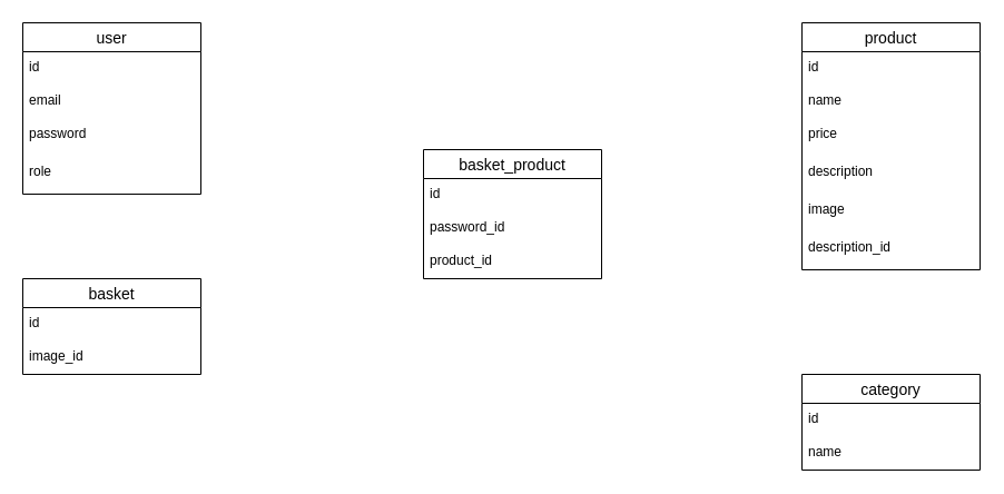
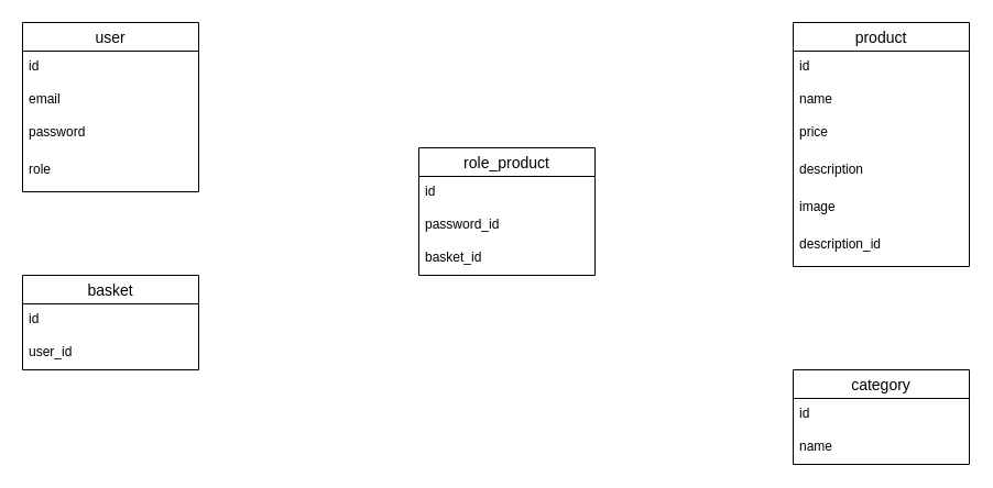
  <mxCell id="0" />
  <mxCell id="1" parent="0" />
  <mxCell id="2" value="user" style="swimlane;fontStyle=0;childLayout=stackLayout;horizontal=1;startSize=26;horizontalStack=0;resizeParent=1;resizeParentMax=0;resizeLast=0;collapsible=1;marginBottom=0;align=center;fontSize=14;" parent="1" vertex="1"><mxGeometry x="20" y="20" width="160" height="154" as="geometry" /></mxCell>
  <mxCell id="3" value="id" style="text;strokeColor=none;fillColor=none;spacingLeft=4;spacingRight=4;overflow=hidden;rotatable=0;points=[[0,0.5],[1,0.5]];portConstraint=eastwest;fontSize=12;" parent="2" vertex="1"><mxGeometry y="26" width="160" height="30" as="geometry" /></mxCell>
  <mxCell id="4" value="email" style="text;strokeColor=none;fillColor=none;spacingLeft=4;spacingRight=4;overflow=hidden;rotatable=0;points=[[0,0.5],[1,0.5]];portConstraint=eastwest;fontSize=12;" parent="2" vertex="1"><mxGeometry y="56" width="160" height="30" as="geometry" /></mxCell>
  <mxCell id="5" value="password" style="text;strokeColor=none;fillColor=none;spacingLeft=4;spacingRight=4;overflow=hidden;rotatable=0;points=[[0,0.5],[1,0.5]];portConstraint=eastwest;fontSize=12;" parent="2" vertex="1"><mxGeometry y="86" width="160" height="34" as="geometry" /></mxCell>
  <mxCell id="6" value="role" style="text;strokeColor=none;fillColor=none;spacingLeft=4;spacingRight=4;overflow=hidden;rotatable=0;points=[[0,0.5],[1,0.5]];portConstraint=eastwest;fontSize=12;" parent="2" vertex="1"><mxGeometry y="120" width="160" height="34" as="geometry" /></mxCell>
  <mxCell id="7" value="basket" style="swimlane;fontStyle=0;childLayout=stackLayout;horizontal=1;startSize=26;horizontalStack=0;resizeParent=1;resizeParentMax=0;resizeLast=0;collapsible=1;marginBottom=0;align=center;fontSize=14;" parent="1" vertex="1"><mxGeometry x="20" y="250" width="160" height="86" as="geometry" /></mxCell>
  <mxCell id="8" value="id" style="text;strokeColor=none;fillColor=none;spacingLeft=4;spacingRight=4;overflow=hidden;rotatable=0;points=[[0,0.5],[1,0.5]];portConstraint=eastwest;fontSize=12;" parent="7" vertex="1"><mxGeometry y="26" width="160" height="30" as="geometry" /></mxCell>
- <mxCell id="9" value="image_id" style="text;strokeColor=none;fillColor=none;spacingLeft=4;spacingRight=4;overflow=hidden;rotatable=0;points=[[0,0.5],[1,0.5]];portConstraint=eastwest;fontSize=12;" parent="7" vertex="1"><mxGeometry y="56" width="160" height="30" as="geometry" /></mxCell>
+ <mxCell id="9" value="user_id" style="text;strokeColor=none;fillColor=none;spacingLeft=4;spacingRight=4;overflow=hidden;rotatable=0;points=[[0,0.5],[1,0.5]];portConstraint=eastwest;fontSize=12;" parent="7" vertex="1"><mxGeometry y="56" width="160" height="30" as="geometry" /></mxCell>
  <mxCell id="10" value="product" style="swimlane;fontStyle=0;childLayout=stackLayout;horizontal=1;startSize=26;horizontalStack=0;resizeParent=1;resizeParentMax=0;resizeLast=0;collapsible=1;marginBottom=0;align=center;fontSize=14;" parent="1" vertex="1"><mxGeometry x="720" y="20" width="160" height="222" as="geometry" /></mxCell>
  <mxCell id="11" value="id" style="text;strokeColor=none;fillColor=none;spacingLeft=4;spacingRight=4;overflow=hidden;rotatable=0;points=[[0,0.5],[1,0.5]];portConstraint=eastwest;fontSize=12;" parent="10" vertex="1"><mxGeometry y="26" width="160" height="30" as="geometry" /></mxCell>
  <mxCell id="12" value="name" style="text;strokeColor=none;fillColor=none;spacingLeft=4;spacingRight=4;overflow=hidden;rotatable=0;points=[[0,0.5],[1,0.5]];portConstraint=eastwest;fontSize=12;" parent="10" vertex="1"><mxGeometry y="56" width="160" height="30" as="geometry" /></mxCell>
  <mxCell id="13" value="price" style="text;strokeColor=none;fillColor=none;spacingLeft=4;spacingRight=4;overflow=hidden;rotatable=0;points=[[0,0.5],[1,0.5]];portConstraint=eastwest;fontSize=12;" parent="10" vertex="1"><mxGeometry y="86" width="160" height="34" as="geometry" /></mxCell>
  <mxCell id="14" value="description" style="text;strokeColor=none;fillColor=none;spacingLeft=4;spacingRight=4;overflow=hidden;rotatable=0;points=[[0,0.5],[1,0.5]];portConstraint=eastwest;fontSize=12;" parent="10" vertex="1"><mxGeometry y="120" width="160" height="34" as="geometry" /></mxCell>
  <mxCell id="15" value="image" style="text;strokeColor=none;fillColor=none;spacingLeft=4;spacingRight=4;overflow=hidden;rotatable=0;points=[[0,0.5],[1,0.5]];portConstraint=eastwest;fontSize=12;" parent="10" vertex="1"><mxGeometry y="154" width="160" height="34" as="geometry" /></mxCell>
  <mxCell id="16" value="description_id" style="text;strokeColor=none;fillColor=none;spacingLeft=4;spacingRight=4;overflow=hidden;rotatable=0;points=[[0,0.5],[1,0.5]];portConstraint=eastwest;fontSize=12;" parent="10" vertex="1"><mxGeometry y="188" width="160" height="34" as="geometry" /></mxCell>
  <mxCell id="17" value="category" style="swimlane;fontStyle=0;childLayout=stackLayout;horizontal=1;startSize=26;horizontalStack=0;resizeParent=1;resizeParentMax=0;resizeLast=0;collapsible=1;marginBottom=0;align=center;fontSize=14;" parent="1" vertex="1"><mxGeometry x="720" y="336" width="160" height="86" as="geometry" /></mxCell>
  <mxCell id="18" value="id" style="text;strokeColor=none;fillColor=none;spacingLeft=4;spacingRight=4;overflow=hidden;rotatable=0;points=[[0,0.5],[1,0.5]];portConstraint=eastwest;fontSize=12;" parent="17" vertex="1"><mxGeometry y="26" width="160" height="30" as="geometry" /></mxCell>
  <mxCell id="19" value="name" style="text;strokeColor=none;fillColor=none;spacingLeft=4;spacingRight=4;overflow=hidden;rotatable=0;points=[[0,0.5],[1,0.5]];portConstraint=eastwest;fontSize=12;" parent="17" vertex="1"><mxGeometry y="56" width="160" height="30" as="geometry" /></mxCell>
- <mxCell id="20" value="basket_product" style="swimlane;fontStyle=0;childLayout=stackLayout;horizontal=1;startSize=26;horizontalStack=0;resizeParent=1;resizeParentMax=0;resizeLast=0;collapsible=1;marginBottom=0;align=center;fontSize=14;" parent="1" vertex="1"><mxGeometry x="380" y="134" width="160" height="116" as="geometry" /></mxCell>
+ <mxCell id="20" value="role_product" style="swimlane;fontStyle=0;childLayout=stackLayout;horizontal=1;startSize=26;horizontalStack=0;resizeParent=1;resizeParentMax=0;resizeLast=0;collapsible=1;marginBottom=0;align=center;fontSize=14;" parent="1" vertex="1"><mxGeometry x="380" y="134" width="160" height="116" as="geometry" /></mxCell>
  <mxCell id="21" value="id" style="text;strokeColor=none;fillColor=none;spacingLeft=4;spacingRight=4;overflow=hidden;rotatable=0;points=[[0,0.5],[1,0.5]];portConstraint=eastwest;fontSize=12;" parent="20" vertex="1"><mxGeometry y="26" width="160" height="30" as="geometry" /></mxCell>
  <mxCell id="22" value="password_id" style="text;strokeColor=none;fillColor=none;spacingLeft=4;spacingRight=4;overflow=hidden;rotatable=0;points=[[0,0.5],[1,0.5]];portConstraint=eastwest;fontSize=12;" parent="20" vertex="1"><mxGeometry y="56" width="160" height="30" as="geometry" /></mxCell>
- <mxCell id="23" value="product_id" style="text;strokeColor=none;fillColor=none;spacingLeft=4;spacingRight=4;overflow=hidden;rotatable=0;points=[[0,0.5],[1,0.5]];portConstraint=eastwest;fontSize=12;" parent="20" vertex="1"><mxGeometry y="86" width="160" height="30" as="geometry" /></mxCell>
+ <mxCell id="23" value="basket_id" style="text;strokeColor=none;fillColor=none;spacingLeft=4;spacingRight=4;overflow=hidden;rotatable=0;points=[[0,0.5],[1,0.5]];portConstraint=eastwest;fontSize=12;" parent="20" vertex="1"><mxGeometry y="86" width="160" height="30" as="geometry" /></mxCell>
